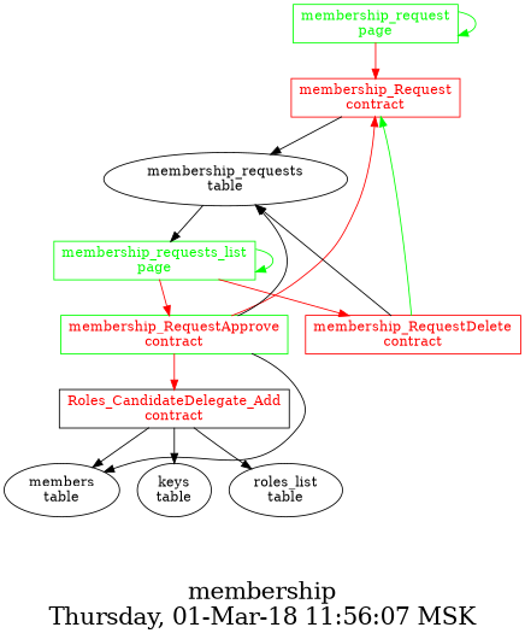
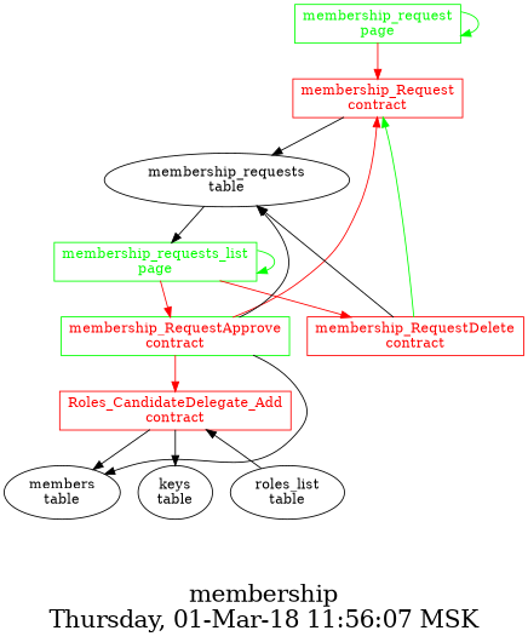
  digraph {
    fontsize=24
    label="membership\nThursday, 01-Mar-18 11:56:07 MSK"
    nojustify=true
    ordering=out
    rankdir=TB
    node [group=contracts shape=record]
    "membership_request\npage" [color=green fontcolor=green group=pages]
    "membership_Request\ncontract" [color=red fontcolor=red]
    "membership_requests\ntable" [group=tables shape=""]
    "membership_requests_list\npage" [color=green fontcolor=green group=pages]
    "membership_RequestApprove\ncontract" [color=green fontcolor=red]
    "membership_RequestDelete\ncontract" [color=red fontcolor=red]
-   "Roles_CandidateDelegate_Add\ncontract" [color=black fontcolor=red]
+   "Roles_CandidateDelegate_Add\ncontract" [color=red fontcolor=red]
    "members\ntable" [group="" shape=""]
    "keys\ntable" [group="" shape=""]
    "roles_list\ntable" [group="" shape=""]
    "membership_request\npage" -> "membership_request\npage" [color=green]
    "membership_request\npage" -> "membership_Request\ncontract" [color=red]
    "membership_Request\ncontract" -> "membership_requests\ntable"
    "membership_requests\ntable" -> "membership_requests_list\npage"
    "membership_requests_list\npage" -> "membership_requests_list\npage" [color=green]
    "membership_requests_list\npage" -> "membership_RequestApprove\ncontract" [color=red]
    "membership_requests_list\npage" -> "membership_RequestDelete\ncontract" [color=red]
    "membership_RequestApprove\ncontract" -> "membership_Request\ncontract" [color=red]
    "membership_RequestApprove\ncontract" -> "membership_requests\ntable"
    "membership_RequestApprove\ncontract" -> "Roles_CandidateDelegate_Add\ncontract" [color=red]
    "membership_RequestApprove\ncontract" -> "members\ntable"
    "membership_RequestDelete\ncontract" -> "membership_Request\ncontract" [color=green]
    "membership_RequestDelete\ncontract" -> "membership_requests\ntable"
    "Roles_CandidateDelegate_Add\ncontract" -> "members\ntable"
    "Roles_CandidateDelegate_Add\ncontract" -> "keys\ntable"
-   "Roles_CandidateDelegate_Add\ncontract" -> "roles_list\ntable"
+   "roles_list\ntable" -> "Roles_CandidateDelegate_Add\ncontract"
  }
